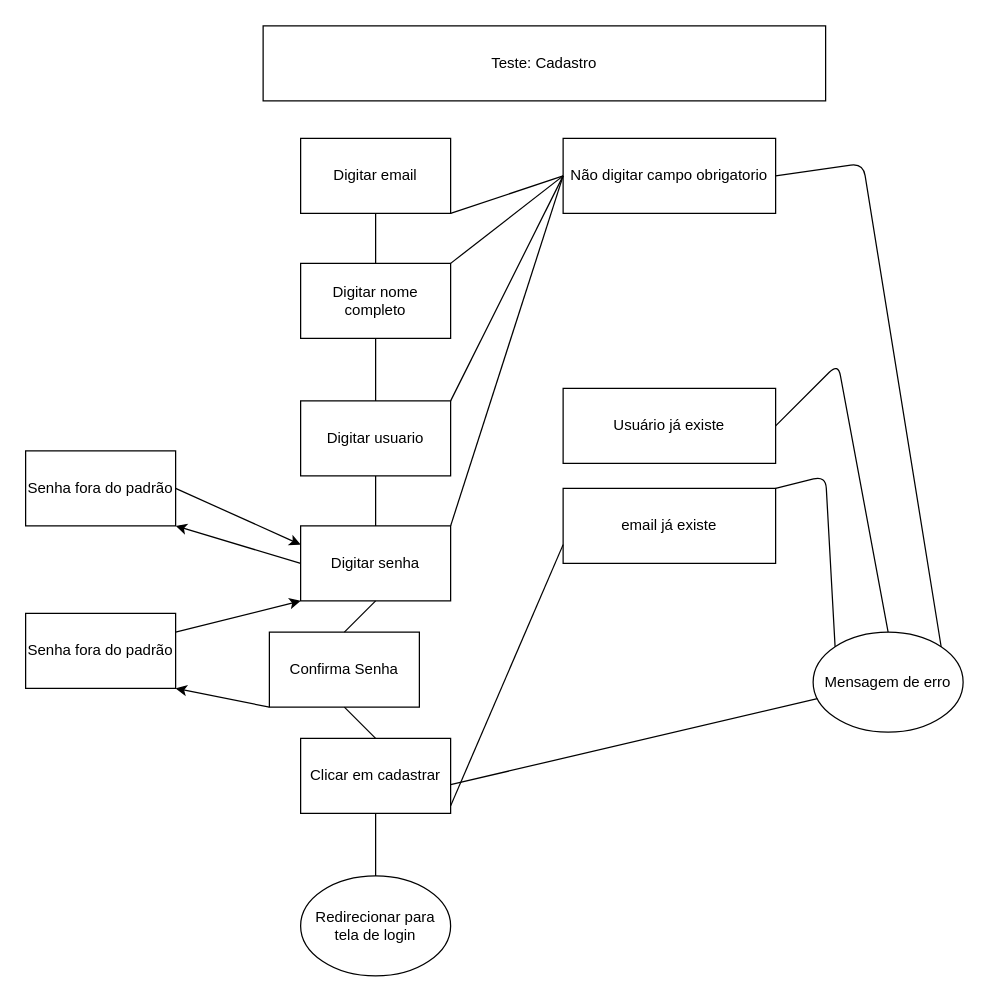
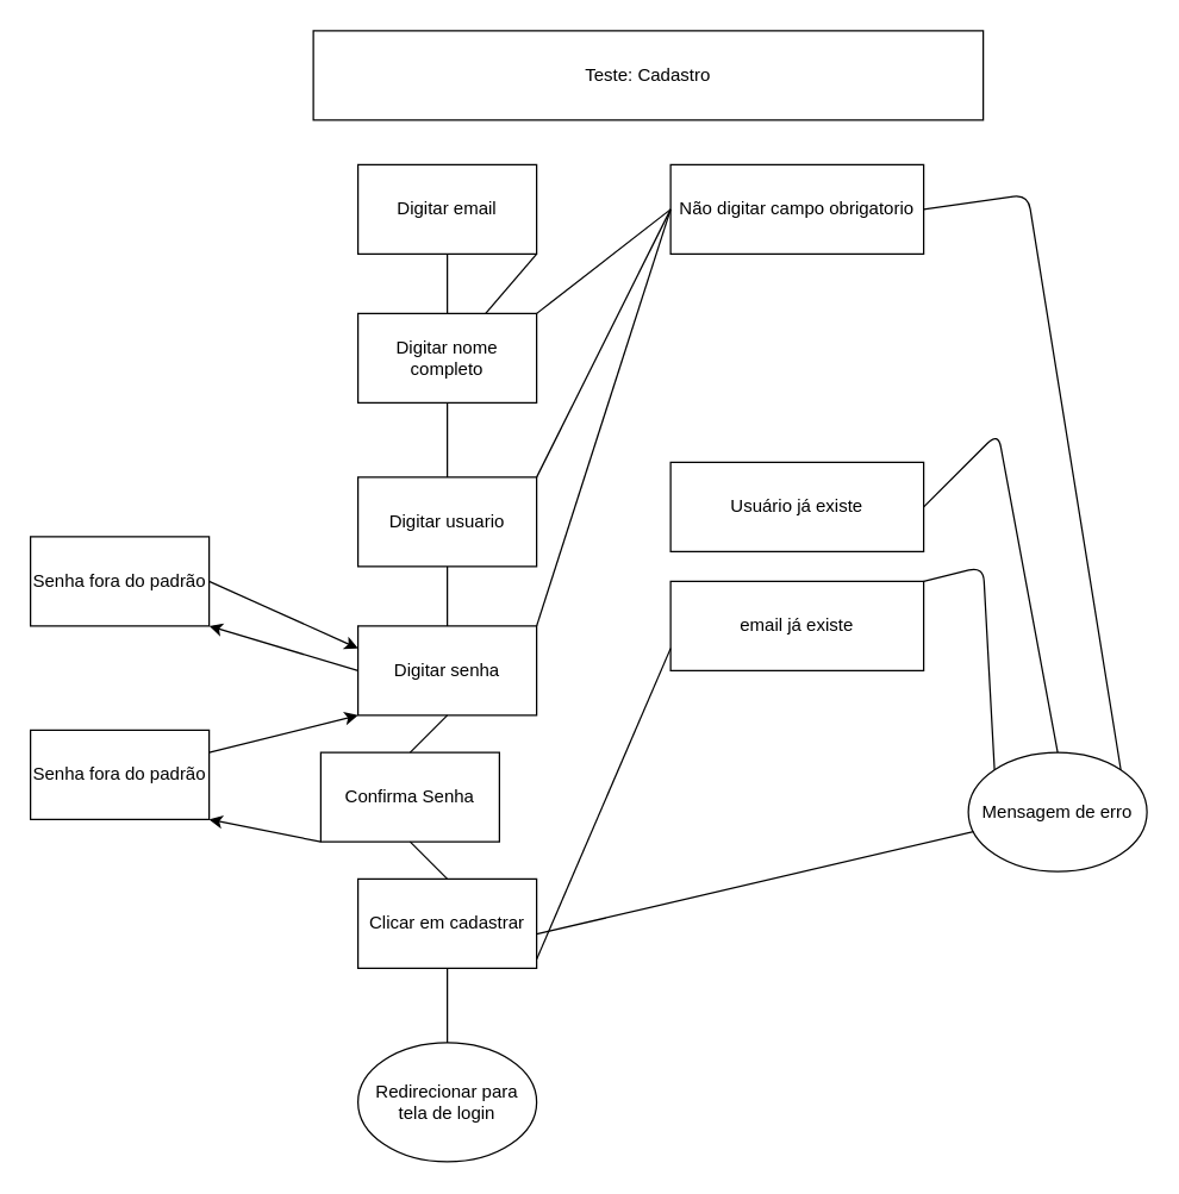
  <mxCell id="0" />
  <mxCell id="1" parent="0" />
  <mxCell id="2" value="Digitar usuario" style="rounded=0;whiteSpace=wrap;html=1;" parent="1" vertex="1"><mxGeometry x="240" y="320" width="120" height="60" as="geometry" /></mxCell>
  <mxCell id="3" value="Digitar senha" style="rounded=0;whiteSpace=wrap;html=1;" parent="1" vertex="1"><mxGeometry x="240" y="420" width="120" height="60" as="geometry" /></mxCell>
  <mxCell id="4" value="Teste: Cadastro" style="rounded=0;whiteSpace=wrap;html=1;" parent="1" vertex="1"><mxGeometry x="210" y="20" width="450" height="60" as="geometry" /></mxCell>
  <mxCell id="5" value="" style="endArrow=none;html=1;exitX=0.5;exitY=0;exitDx=0;exitDy=0;entryX=0.5;entryY=1;entryDx=0;entryDy=0;" parent="1" source="3" target="2" edge="1"><mxGeometry width="50" height="50" relative="1" as="geometry"><mxPoint x="260" y="430" as="sourcePoint" /><mxPoint x="310" y="380" as="targetPoint" /></mxGeometry></mxCell>
  <mxCell id="6" value="Digitar email" style="rounded=0;whiteSpace=wrap;html=1;" parent="1" vertex="1"><mxGeometry x="240" y="110" width="120" height="60" as="geometry" /></mxCell>
  <mxCell id="7" value="Digitar nome completo" style="rounded=0;whiteSpace=wrap;html=1;" parent="1" vertex="1"><mxGeometry x="240" y="210" width="120" height="60" as="geometry" /></mxCell>
  <mxCell id="8" value="" style="endArrow=none;html=1;exitX=0.5;exitY=0;exitDx=0;exitDy=0;" parent="1" source="7" edge="1"><mxGeometry width="50" height="50" relative="1" as="geometry"><mxPoint x="250" y="220" as="sourcePoint" /><mxPoint x="300" y="170" as="targetPoint" /></mxGeometry></mxCell>
  <mxCell id="9" value="" style="endArrow=none;html=1;entryX=0.5;entryY=1;entryDx=0;entryDy=0;exitX=0.5;exitY=0;exitDx=0;exitDy=0;" parent="1" source="2" target="7" edge="1"><mxGeometry width="50" height="50" relative="1" as="geometry"><mxPoint x="370" y="330" as="sourcePoint" /><mxPoint x="420" y="280" as="targetPoint" /></mxGeometry></mxCell>
  <mxCell id="10" value="Redirecionar para tela de login" style="ellipse;whiteSpace=wrap;html=1;" parent="1" vertex="1"><mxGeometry x="240" y="700" width="120" height="80" as="geometry" /></mxCell>
  <mxCell id="11" value="Não digitar campo obrigatorio" style="rounded=0;whiteSpace=wrap;html=1;" parent="1" vertex="1"><mxGeometry x="450" y="110" width="170" height="60" as="geometry" /></mxCell>
- <mxCell id="12" value="" style="endArrow=none;html=1;exitX=1;exitY=1;exitDx=0;exitDy=0;entryX=0;entryY=0.5;entryDx=0;entryDy=0;" parent="1" source="6" target="11" edge="1"><mxGeometry width="50" height="50" relative="1" as="geometry"><mxPoint x="410" y="170" as="sourcePoint" /><mxPoint x="460" y="120" as="targetPoint" /></mxGeometry></mxCell>
+ <mxCell id="12" value="" style="endArrow=none;html=1;exitX=1;exitY=1;exitDx=0;exitDy=0;" parent="1" source="6" target="7" edge="1"><mxGeometry width="50" height="50" relative="1" as="geometry"><mxPoint x="410" y="170" as="sourcePoint" /><mxPoint x="460" y="120" as="targetPoint" /></mxGeometry></mxCell>
  <mxCell id="13" value="" style="endArrow=none;html=1;entryX=0;entryY=0.5;entryDx=0;entryDy=0;exitX=1;exitY=0;exitDx=0;exitDy=0;" parent="1" source="7" target="11" edge="1"><mxGeometry width="50" height="50" relative="1" as="geometry"><mxPoint x="390" y="360" as="sourcePoint" /><mxPoint x="440" y="310" as="targetPoint" /></mxGeometry></mxCell>
  <mxCell id="14" value="" style="endArrow=none;html=1;exitX=1;exitY=0;exitDx=0;exitDy=0;entryX=0;entryY=0.5;entryDx=0;entryDy=0;" parent="1" source="2" target="11" edge="1"><mxGeometry width="50" height="50" relative="1" as="geometry"><mxPoint x="390" y="360" as="sourcePoint" /><mxPoint x="440" y="310" as="targetPoint" /></mxGeometry></mxCell>
  <mxCell id="15" value="" style="endArrow=none;html=1;exitX=1;exitY=0;exitDx=0;exitDy=0;entryX=0;entryY=0.5;entryDx=0;entryDy=0;" parent="1" source="3" target="11" edge="1"><mxGeometry width="50" height="50" relative="1" as="geometry"><mxPoint x="380" y="420" as="sourcePoint" /><mxPoint x="430" y="370" as="targetPoint" /></mxGeometry></mxCell>
  <mxCell id="16" value="Mensagem de erro" style="ellipse;whiteSpace=wrap;html=1;" parent="1" vertex="1"><mxGeometry x="650" y="505" width="120" height="80" as="geometry" /></mxCell>
  <mxCell id="17" value="" style="endArrow=none;html=1;exitX=1;exitY=0.5;exitDx=0;exitDy=0;entryX=1;entryY=0;entryDx=0;entryDy=0;" parent="1" source="11" target="16" edge="1"><mxGeometry width="50" height="50" relative="1" as="geometry"><mxPoint x="630" y="140" as="sourcePoint" /><mxPoint x="750" y="360" as="targetPoint" /><Array as="points"><mxPoint x="690" y="130" /></Array></mxGeometry></mxCell>
  <mxCell id="18" value="Clicar em cadastrar" style="rounded=0;whiteSpace=wrap;html=1;" parent="1" vertex="1"><mxGeometry x="240" y="590" width="120" height="60" as="geometry" /></mxCell>
  <mxCell id="19" value="" style="endArrow=none;html=1;entryX=0.5;entryY=1;entryDx=0;entryDy=0;exitX=0.5;exitY=0;exitDx=0;exitDy=0;" parent="1" source="10" target="18" edge="1"><mxGeometry width="50" height="50" relative="1" as="geometry"><mxPoint x="390" y="640" as="sourcePoint" /><mxPoint x="390" y="590" as="targetPoint" /></mxGeometry></mxCell>
  <mxCell id="20" value="Usuário já existe" style="rounded=0;whiteSpace=wrap;html=1;" parent="1" vertex="1"><mxGeometry x="450" y="310" width="170" height="60" as="geometry" /></mxCell>
  <mxCell id="21" value="" style="endArrow=none;html=1;exitX=1;exitY=0.617;exitDx=0;exitDy=0;exitPerimeter=0;" parent="1" source="18" target="16" edge="1"><mxGeometry width="50" height="50" relative="1" as="geometry"><mxPoint x="490" y="520" as="sourcePoint" /><mxPoint x="540" y="470" as="targetPoint" /></mxGeometry></mxCell>
  <mxCell id="22" value="" style="endArrow=none;html=1;exitX=1;exitY=0.5;exitDx=0;exitDy=0;entryX=0.5;entryY=0;entryDx=0;entryDy=0;" parent="1" source="20" target="16" edge="1"><mxGeometry width="50" height="50" relative="1" as="geometry"><mxPoint x="650" y="475" as="sourcePoint" /><mxPoint x="727.574" y="278.284" as="targetPoint" /><Array as="points"><mxPoint x="670" y="290" /></Array></mxGeometry></mxCell>
  <mxCell id="23" value="email já existe" style="rounded=0;whiteSpace=wrap;html=1;" parent="1" vertex="1"><mxGeometry x="450" y="390" width="170" height="60" as="geometry" /></mxCell>
  <mxCell id="24" value="" style="endArrow=none;html=1;exitX=1;exitY=0.9;exitDx=0;exitDy=0;exitPerimeter=0;entryX=0;entryY=0.75;entryDx=0;entryDy=0;" parent="1" source="18" target="23" edge="1"><mxGeometry width="50" height="50" relative="1" as="geometry"><mxPoint x="490" y="520" as="sourcePoint" /><mxPoint x="540" y="470" as="targetPoint" /></mxGeometry></mxCell>
  <mxCell id="25" value="" style="endArrow=none;html=1;exitX=1;exitY=0;exitDx=0;exitDy=0;entryX=0;entryY=0;entryDx=0;entryDy=0;" parent="1" source="23" target="16" edge="1"><mxGeometry width="50" height="50" relative="1" as="geometry"><mxPoint x="660" y="530" as="sourcePoint" /><mxPoint x="690" y="390" as="targetPoint" /><Array as="points"><mxPoint x="660" y="380" /></Array></mxGeometry></mxCell>
  <mxCell id="26" value="Senha fora do padrão" style="rounded=0;whiteSpace=wrap;html=1;" parent="1" vertex="1"><mxGeometry x="20" y="360" width="120" height="60" as="geometry" /></mxCell>
  <mxCell id="27" value="" style="endArrow=classic;html=1;exitX=1;exitY=0.5;exitDx=0;exitDy=0;entryX=0;entryY=0.25;entryDx=0;entryDy=0;" parent="1" source="26" target="3" edge="1"><mxGeometry width="50" height="50" relative="1" as="geometry"><mxPoint x="210" y="370" as="sourcePoint" /><mxPoint x="260" y="320" as="targetPoint" /></mxGeometry></mxCell>
  <mxCell id="28" value="" style="endArrow=classic;html=1;entryX=1;entryY=1;entryDx=0;entryDy=0;exitX=0;exitY=0.5;exitDx=0;exitDy=0;" parent="1" source="3" target="26" edge="1"><mxGeometry width="50" height="50" relative="1" as="geometry"><mxPoint x="210" y="370" as="sourcePoint" /><mxPoint x="260" y="320" as="targetPoint" /></mxGeometry></mxCell>
  <mxCell id="29" value="Confirma Senha" style="rounded=0;whiteSpace=wrap;html=1;" parent="1" vertex="1"><mxGeometry x="215" y="505" width="120" height="60" as="geometry" /></mxCell>
  <mxCell id="30" value="" style="endArrow=none;html=1;entryX=0.5;entryY=1;entryDx=0;entryDy=0;exitX=0.5;exitY=0;exitDx=0;exitDy=0;" parent="1" source="18" target="29" edge="1"><mxGeometry width="50" height="50" relative="1" as="geometry"><mxPoint x="210" y="670" as="sourcePoint" /><mxPoint x="260" y="620" as="targetPoint" /></mxGeometry></mxCell>
  <mxCell id="31" value="" style="endArrow=none;html=1;entryX=0.5;entryY=1;entryDx=0;entryDy=0;exitX=0.5;exitY=0;exitDx=0;exitDy=0;" parent="1" source="29" target="3" edge="1"><mxGeometry width="50" height="50" relative="1" as="geometry"><mxPoint x="210" y="670" as="sourcePoint" /><mxPoint x="260" y="620" as="targetPoint" /></mxGeometry></mxCell>
  <mxCell id="32" value="Senha fora do padrão" style="rounded=0;whiteSpace=wrap;html=1;" parent="1" vertex="1"><mxGeometry x="20" y="490" width="120" height="60" as="geometry" /></mxCell>
  <mxCell id="33" value="" style="endArrow=classic;html=1;entryX=1;entryY=1;entryDx=0;entryDy=0;exitX=0;exitY=1;exitDx=0;exitDy=0;" parent="1" source="29" target="32" edge="1"><mxGeometry width="50" height="50" relative="1" as="geometry"><mxPoint x="210" y="520" as="sourcePoint" /><mxPoint x="260" y="470" as="targetPoint" /></mxGeometry></mxCell>
  <mxCell id="34" value="" style="endArrow=classic;html=1;exitX=1;exitY=0.25;exitDx=0;exitDy=0;entryX=0;entryY=1;entryDx=0;entryDy=0;" parent="1" source="32" target="3" edge="1"><mxGeometry width="50" height="50" relative="1" as="geometry"><mxPoint x="210" y="520" as="sourcePoint" /><mxPoint x="260" y="470" as="targetPoint" /></mxGeometry></mxCell>
